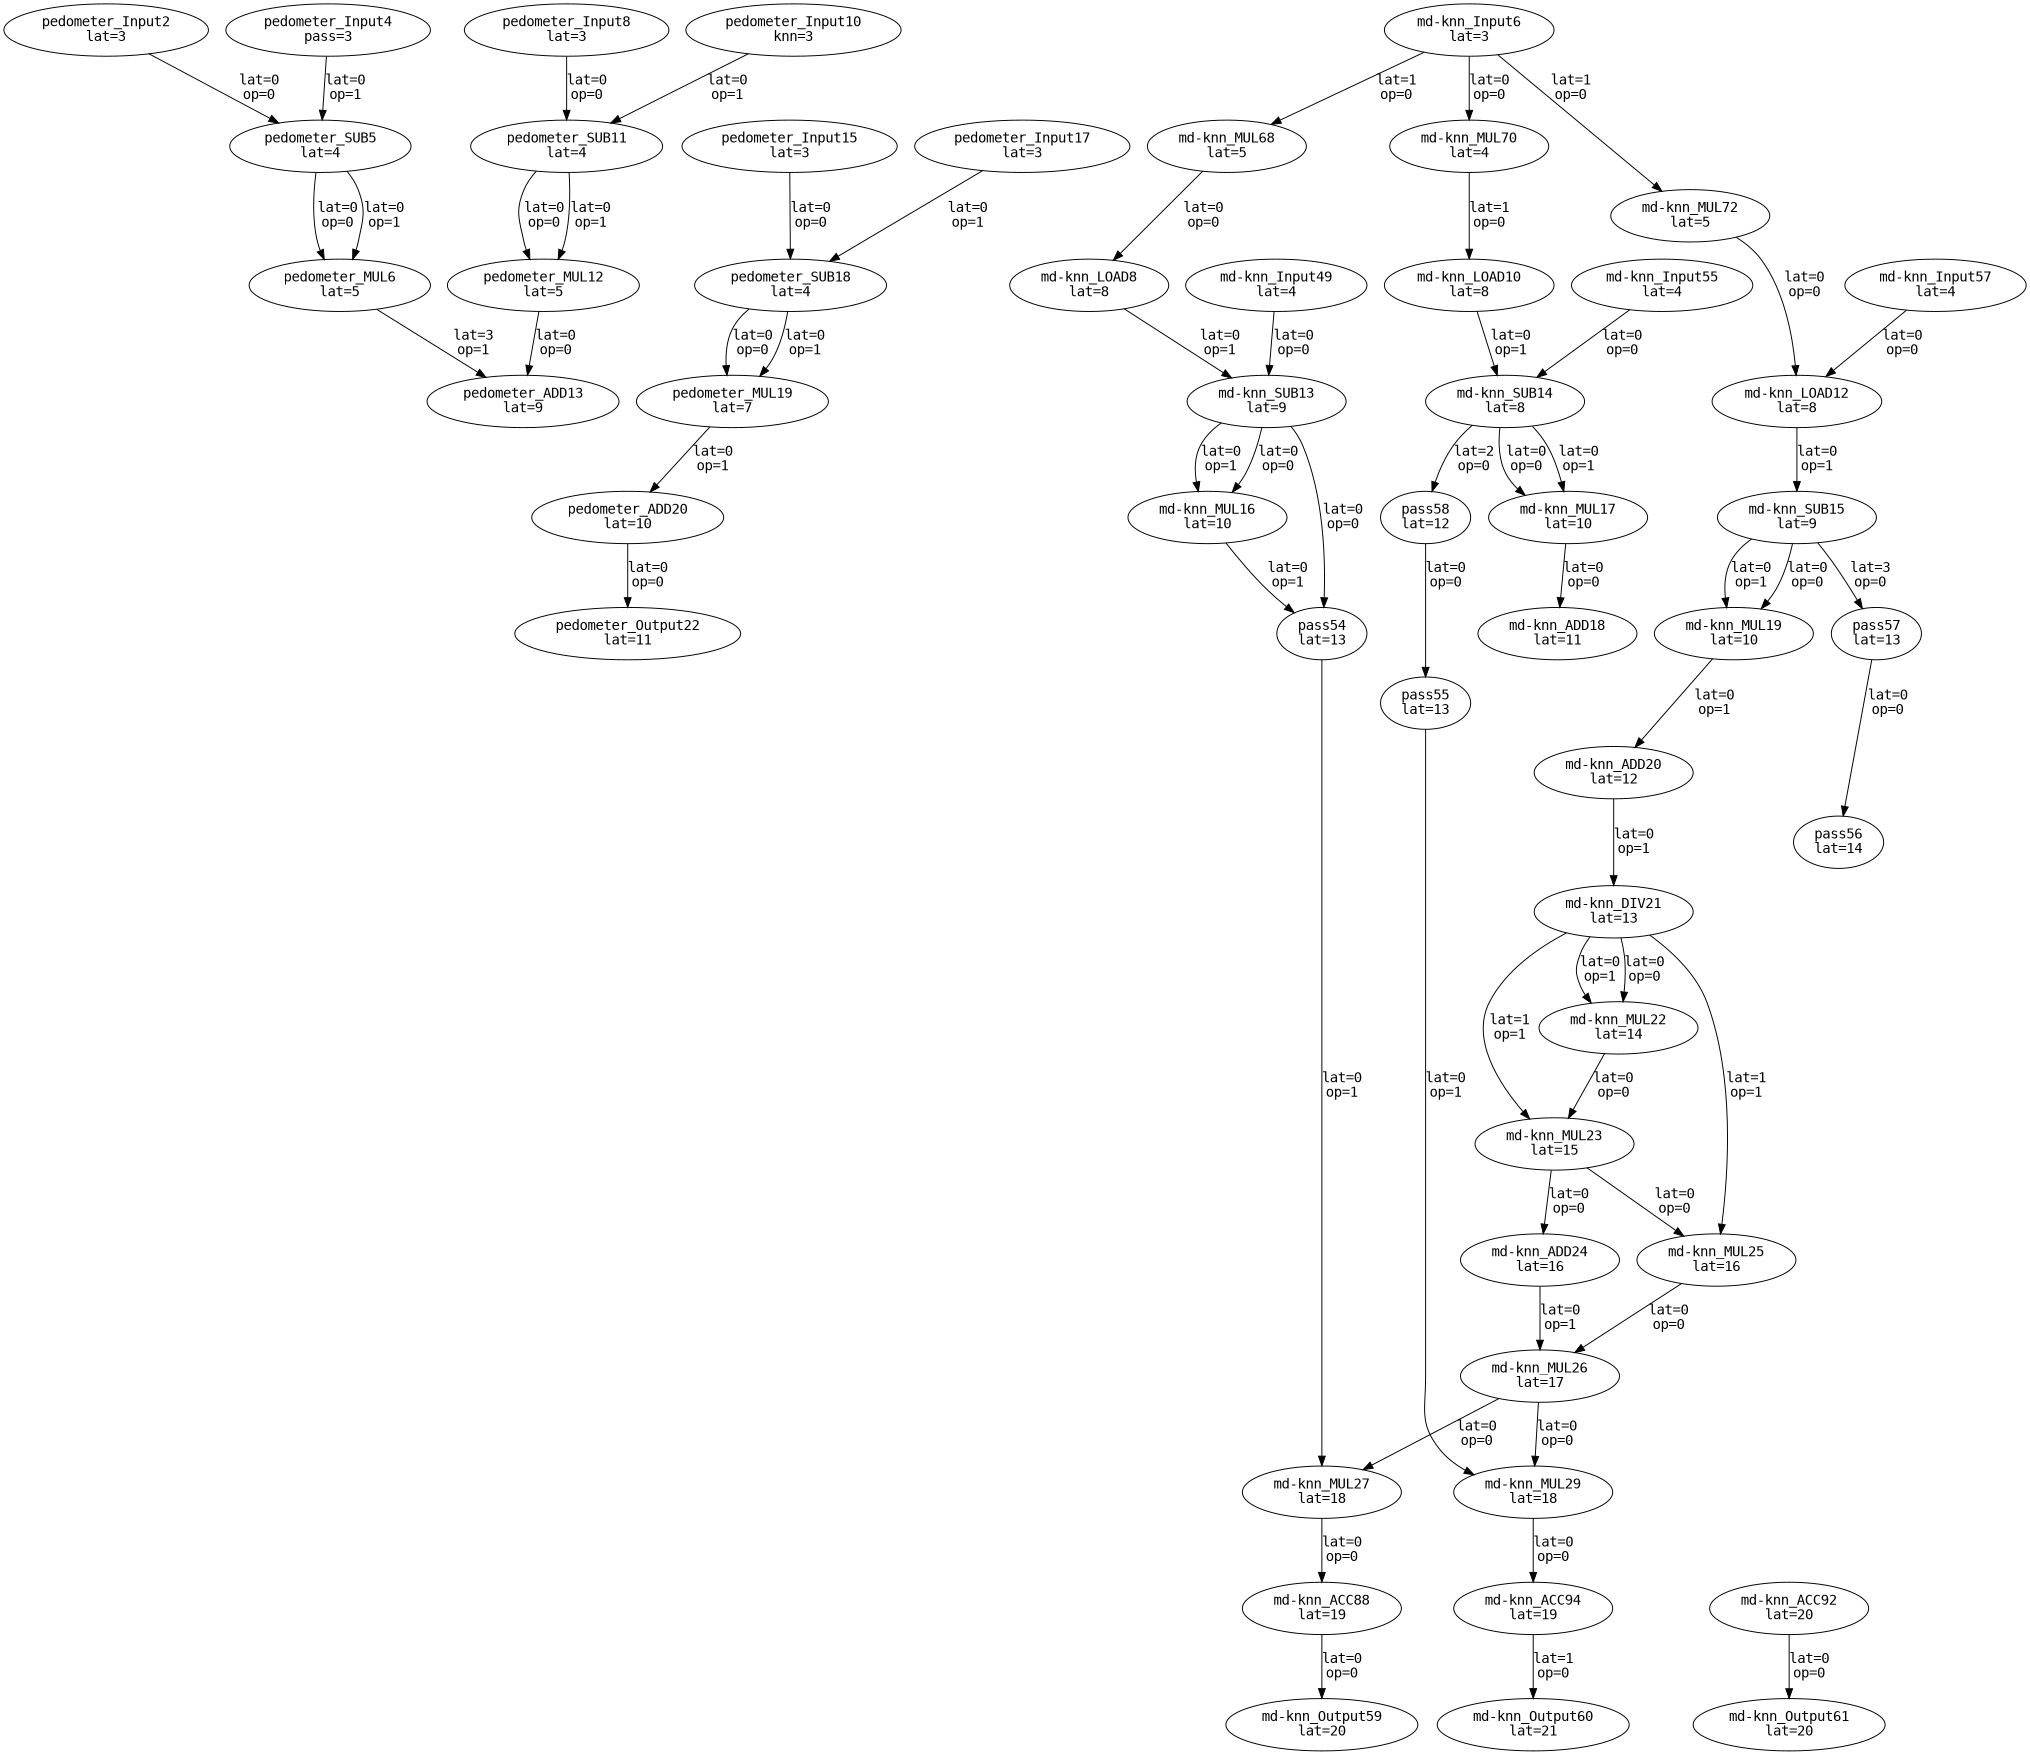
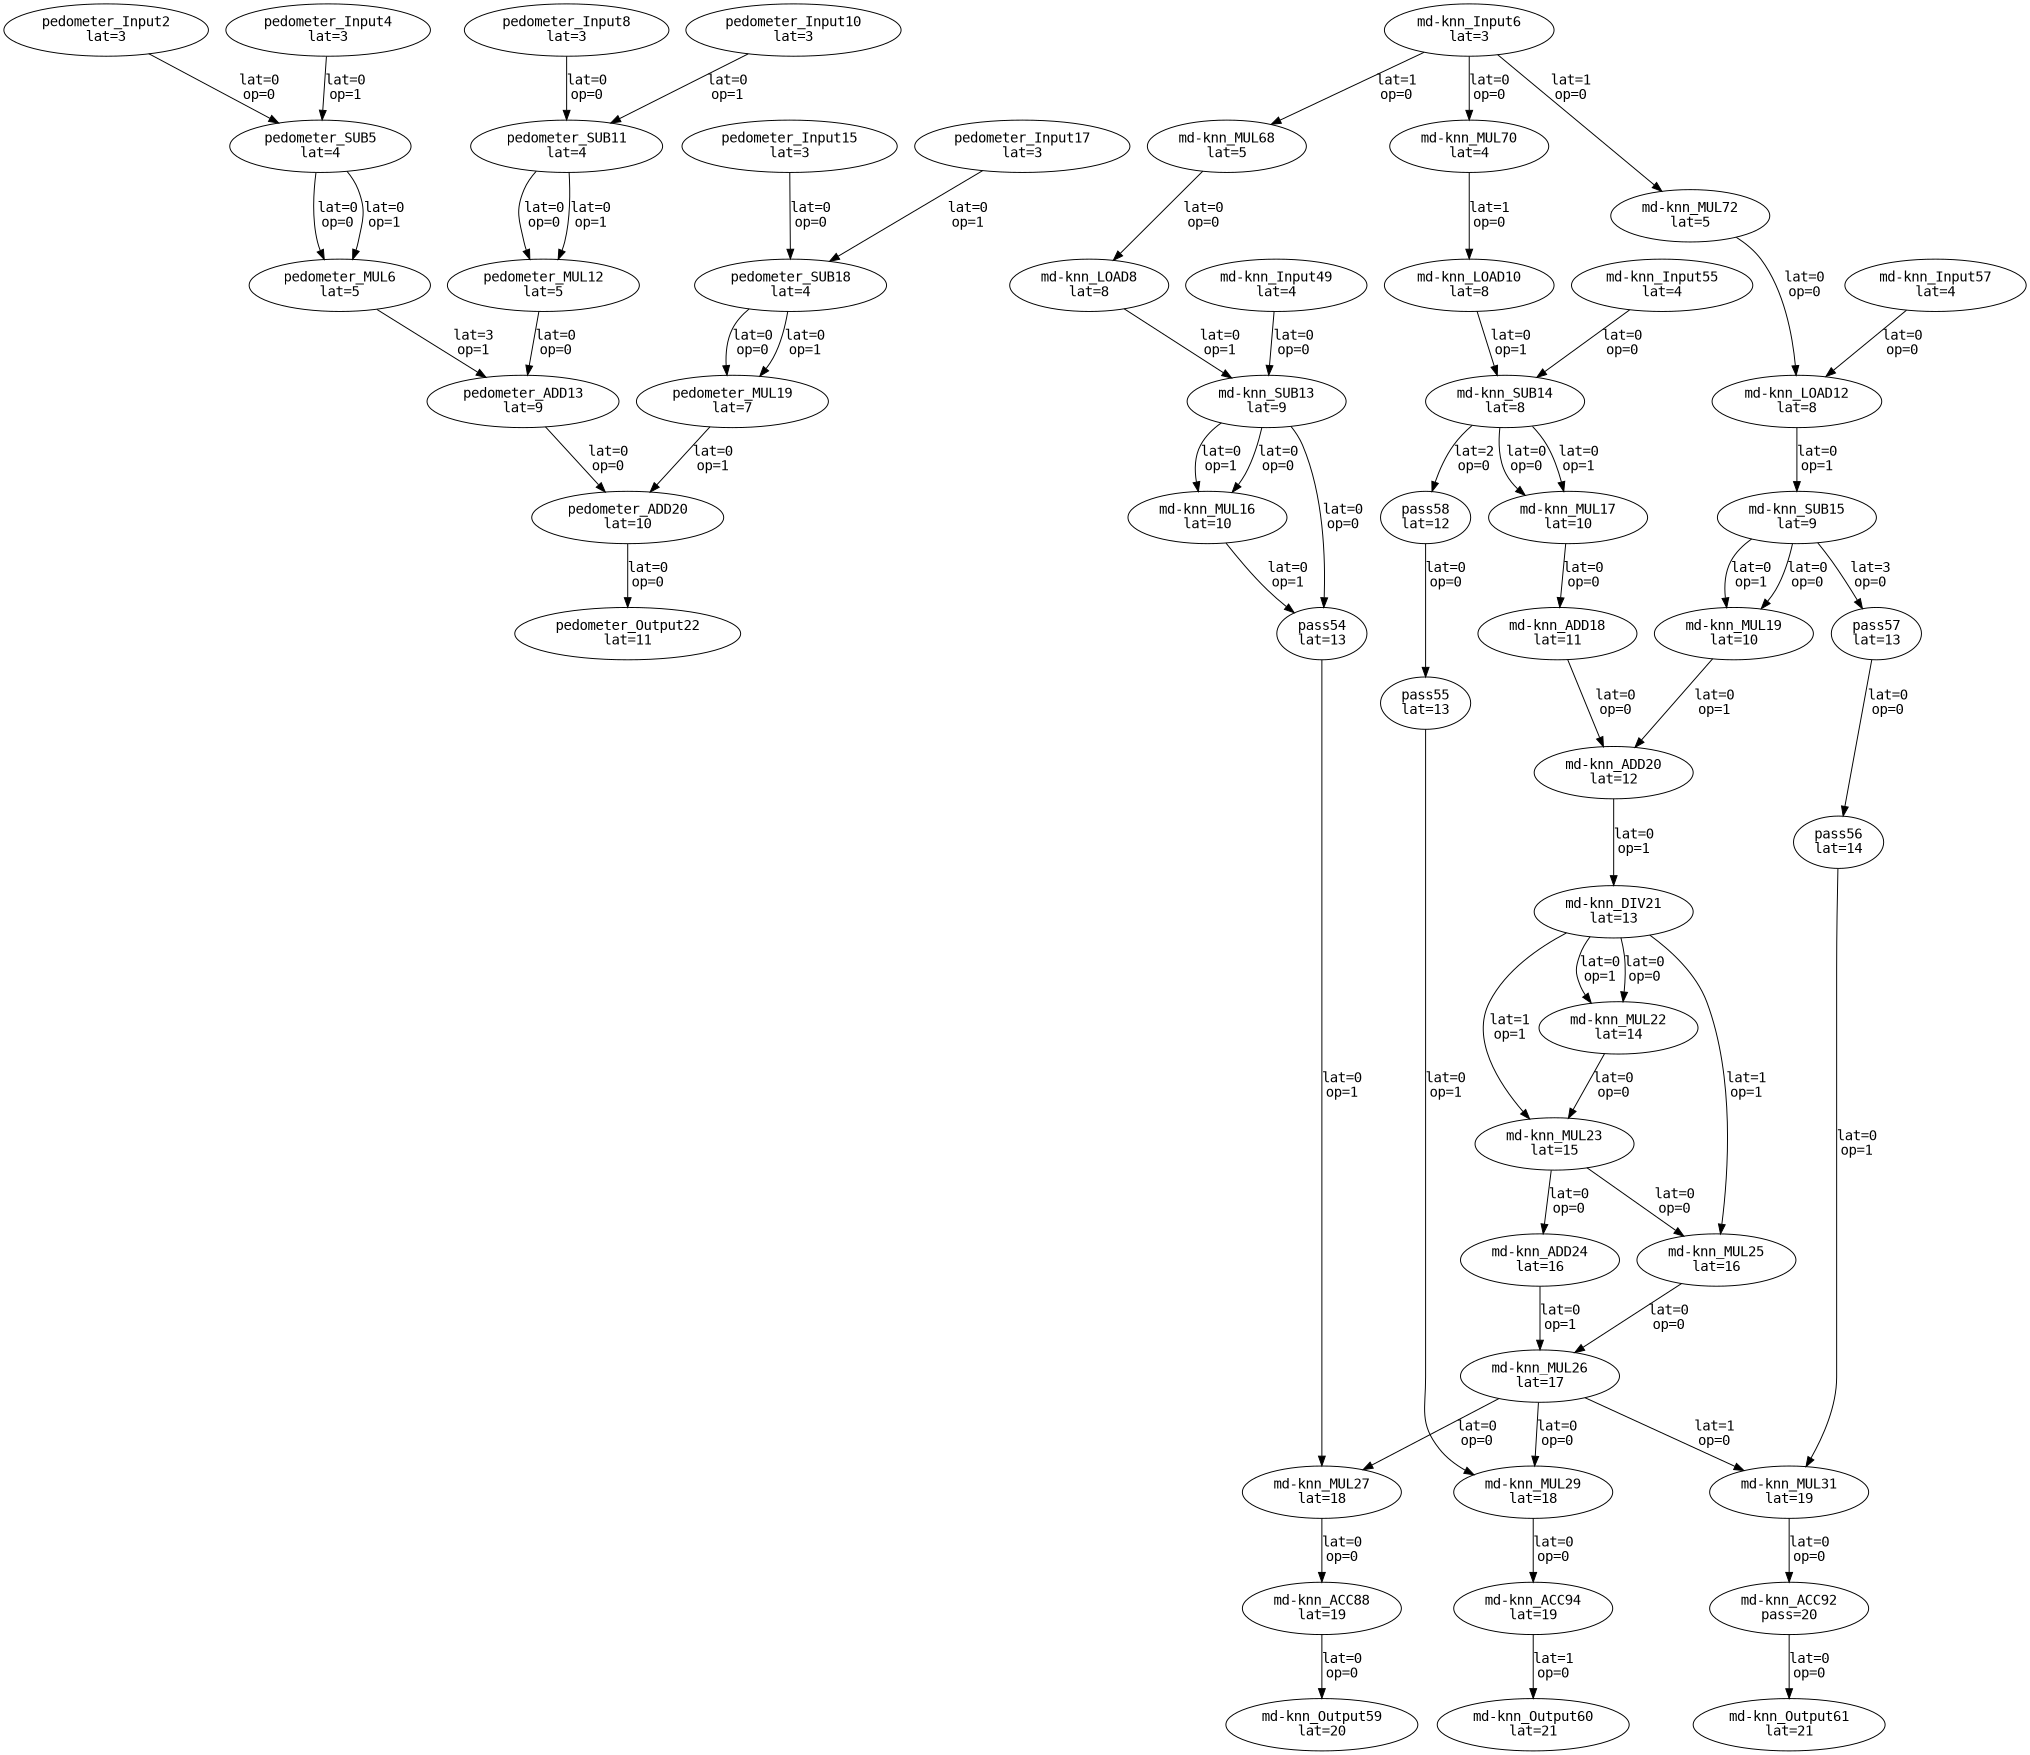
  digraph {
    fontname="DejaVu Sans Mono"
    node [fontname="DejaVu Sans Mono"]
    edge [fontname="DejaVu Sans Mono"]
    pedometer_Input2 [label="\N\nlat=3"]
    pedometer_SUB5 [label="\N\nlat=4"]
    pedometer_MUL6 [label="\N\nlat=5"]
-   pedometer_Input4 [label="\N\npass=3"]
+   pedometer_Input4 [label="\N\nlat=3"]
    pedometer_ADD13 [label="\N\nlat=9"]
    pedometer_ADD20 [label="\N\nlat=10"]
    pedometer_Input8 [label="\N\nlat=3"]
    pedometer_SUB11 [label="\N\nlat=4"]
    pedometer_MUL12 [label="\N\nlat=5"]
-   pedometer_Input10 [label="\N\nknn=3"]
+   pedometer_Input10 [label="\N\nlat=3"]
    pedometer_Output22 [label="\N\nlat=11"]
    pedometer_Input15 [label="\N\nlat=3"]
    pedometer_SUB18 [label="\N\nlat=4"]
    pedometer_MUL19 [label="\N\nlat=7"]
    pedometer_Input17 [label="\N\nlat=3"]
    "md-knn_Input6" [label="\N\nlat=3"]
    "md-knn_MUL68" [label="\N\nlat=5"]
    "md-knn_MUL70" [label="\N\nlat=4"]
    "md-knn_MUL72" [label="\N\nlat=5"]
    "md-knn_LOAD8" [label="\N\nlat=8"]
    "md-knn_LOAD10" [label="\N\nlat=8"]
    "md-knn_LOAD12" [label="\N\nlat=8"]
    "md-knn_SUB13" [label="\N\nlat=9"]
    "md-knn_MUL16" [label="\N\nlat=10"]
    pass54 [label="\N\nlat=13"]
    "md-knn_SUB14" [label="\N\nlat=8"]
    "md-knn_MUL17" [label="\N\nlat=10"]
    pass58 [label="\N\nlat=12"]
    "md-knn_SUB15" [label="\N\nlat=9"]
    "md-knn_MUL19" [label="\N\nlat=10"]
    pass57 [label="\N\nlat=13"]
    "md-knn_MUL27" [label="\N\nlat=18"]
    "md-knn_Input49" [label="\N\nlat=4"]
    "md-knn_ADD18" [label="\N\nlat=11"]
    pass55 [label="\N\nlat=13"]
    "md-knn_Input55" [label="\N\nlat=4"]
    "md-knn_ADD20" [label="\N\nlat=12"]
    pass56 [label="\N\nlat=14"]
    "md-knn_Input57" [label="\N\nlat=4"]
    "md-knn_DIV21" [label="\N\nlat=13"]
    "md-knn_MUL22" [label="\N\nlat=14"]
    "md-knn_MUL23" [label="\N\nlat=15"]
    "md-knn_MUL25" [label="\N\nlat=16"]
    "md-knn_ADD24" [label="\N\nlat=16"]
    "md-knn_MUL26" [label="\N\nlat=17"]
    "md-knn_MUL29" [label="\N\nlat=18"]
+   "md-knn_MUL31" [label="\N\nlat=19"]
    "md-knn_ACC88" [label="\N\nlat=19"]
    "md-knn_ACC94" [label="\N\nlat=19"]
-   "md-knn_ACC92" [label="\N\nlat=20"]
+   "md-knn_ACC92" [label="\N\npass=20"]
    "md-knn_Output59" [label="\N\nlat=20"]
    "md-knn_Output60" [label="\N\nlat=21"]
-   "md-knn_Output61" [label="\N\nlat=20"]
+   "md-knn_Output61" [label="\N\nlat=21"]
    pedometer_Input2 -> pedometer_SUB5 [label="lat=0\nop=0"]
    pedometer_SUB5 -> pedometer_MUL6 [label="lat=0\nop=0"]
    pedometer_SUB5 -> pedometer_MUL6 [label="lat=0\nop=1"]
    pedometer_MUL6 -> pedometer_ADD13 [label="lat=3\nop=1"]
    pedometer_Input4 -> pedometer_SUB5 [label="lat=0\nop=1"]
+   pedometer_ADD13 -> pedometer_ADD20 [label="lat=0\nop=0"]
    pedometer_ADD20 -> pedometer_Output22 [label="lat=0\nop=0"]
    pedometer_Input8 -> pedometer_SUB11 [label="lat=0\nop=0"]
    pedometer_SUB11 -> pedometer_MUL12 [label="lat=0\nop=0"]
    pedometer_SUB11 -> pedometer_MUL12 [label="lat=0\nop=1"]
    pedometer_MUL12 -> pedometer_ADD13 [label="lat=0\nop=0"]
    pedometer_Input10 -> pedometer_SUB11 [label="lat=0\nop=1"]
    pedometer_Input15 -> pedometer_SUB18 [label="lat=0\nop=0"]
    pedometer_SUB18 -> pedometer_MUL19 [label="lat=0\nop=0"]
    pedometer_SUB18 -> pedometer_MUL19 [label="lat=0\nop=1"]
    pedometer_MUL19 -> pedometer_ADD20 [label="lat=0\nop=1"]
    pedometer_Input17 -> pedometer_SUB18 [label="lat=0\nop=1"]
    "md-knn_Input6" -> "md-knn_MUL68" [label="lat=1\nop=0"]
    "md-knn_Input6" -> "md-knn_MUL70" [label="lat=0\nop=0"]
    "md-knn_Input6" -> "md-knn_MUL72" [label="lat=1\nop=0"]
    "md-knn_MUL68" -> "md-knn_LOAD8" [label="lat=0\nop=0"]
    "md-knn_MUL70" -> "md-knn_LOAD10" [label="lat=1\nop=0"]
    "md-knn_MUL72" -> "md-knn_LOAD12" [label="lat=0\nop=0"]
    "md-knn_LOAD8" -> "md-knn_SUB13" [label="lat=0\nop=1"]
    "md-knn_LOAD10" -> "md-knn_SUB14" [label="lat=0\nop=1"]
    "md-knn_LOAD12" -> "md-knn_SUB15" [label="lat=0\nop=1"]
    "md-knn_SUB13" -> "md-knn_MUL16" [label="lat=0\nop=0"]
    "md-knn_SUB13" -> "md-knn_MUL16" [label="lat=0\nop=1"]
    "md-knn_SUB13" -> pass54 [label="lat=0\nop=0"]
    "md-knn_MUL16" -> pass54 [label="lat=0\nop=1"]
    pass54 -> "md-knn_MUL27" [label="lat=0\nop=1"]
    "md-knn_SUB14" -> "md-knn_MUL17" [label="lat=0\nop=0"]
    "md-knn_SUB14" -> "md-knn_MUL17" [label="lat=0\nop=1"]
    "md-knn_SUB14" -> pass58 [label="lat=2\nop=0"]
    "md-knn_MUL17" -> "md-knn_ADD18" [label="lat=0\nop=0"]
    pass58 -> pass55 [label="lat=0\nop=0"]
    "md-knn_SUB15" -> "md-knn_MUL19" [label="lat=0\nop=0"]
    "md-knn_SUB15" -> "md-knn_MUL19" [label="lat=0\nop=1"]
    "md-knn_SUB15" -> pass57 [label="lat=3\nop=0"]
    "md-knn_MUL19" -> "md-knn_ADD20" [label="lat=0\nop=1"]
    pass57 -> pass56 [label="lat=0\nop=0"]
    "md-knn_MUL27" -> "md-knn_ACC88" [label="lat=0\nop=0"]
    "md-knn_Input49" -> "md-knn_SUB13" [label="lat=0\nop=0"]
+   "md-knn_ADD18" -> "md-knn_ADD20" [label="lat=0\nop=0"]
    pass55 -> "md-knn_MUL29" [label="lat=0\nop=1"]
    "md-knn_Input55" -> "md-knn_SUB14" [label="lat=0\nop=0"]
    "md-knn_ADD20" -> "md-knn_DIV21" [label="lat=0\nop=1"]
+   pass56 -> "md-knn_MUL31" [label="lat=0\nop=1"]
    "md-knn_Input57" -> "md-knn_LOAD12" [label="lat=0\nop=0"]
    "md-knn_DIV21" -> "md-knn_MUL22" [label="lat=0\nop=0"]
    "md-knn_DIV21" -> "md-knn_MUL22" [label="lat=0\nop=1"]
    "md-knn_DIV21" -> "md-knn_MUL23" [label="lat=1\nop=1"]
    "md-knn_DIV21" -> "md-knn_MUL25" [label="lat=1\nop=1"]
    "md-knn_MUL22" -> "md-knn_MUL23" [label="lat=0\nop=0"]
    "md-knn_MUL23" -> "md-knn_MUL25" [label="lat=0\nop=0"]
    "md-knn_MUL23" -> "md-knn_ADD24" [label="lat=0\nop=0"]
    "md-knn_MUL25" -> "md-knn_MUL26" [label="lat=0\nop=0"]
    "md-knn_ADD24" -> "md-knn_MUL26" [label="lat=0\nop=1"]
    "md-knn_MUL26" -> "md-knn_MUL27" [label="lat=0\nop=0"]
    "md-knn_MUL26" -> "md-knn_MUL29" [label="lat=0\nop=0"]
+   "md-knn_MUL26" -> "md-knn_MUL31" [label="lat=1\nop=0"]
    "md-knn_MUL29" -> "md-knn_ACC94" [label="lat=0\nop=0"]
+   "md-knn_MUL31" -> "md-knn_ACC92" [label="lat=0\nop=0"]
    "md-knn_ACC88" -> "md-knn_Output59" [label="lat=0\nop=0"]
    "md-knn_ACC94" -> "md-knn_Output60" [label="lat=1\nop=0"]
    "md-knn_ACC92" -> "md-knn_Output61" [label="lat=0\nop=0"]
  }
